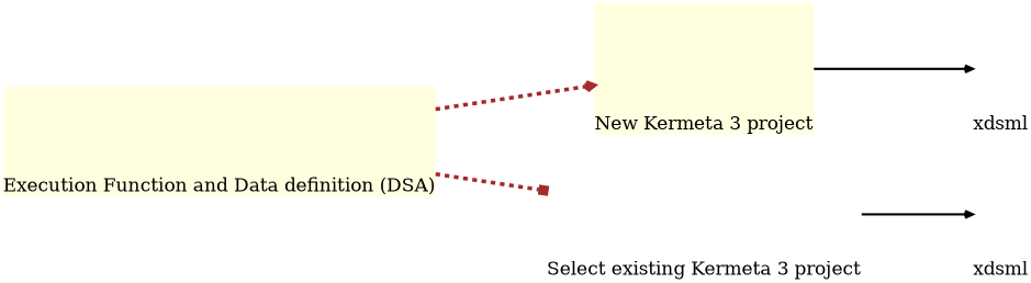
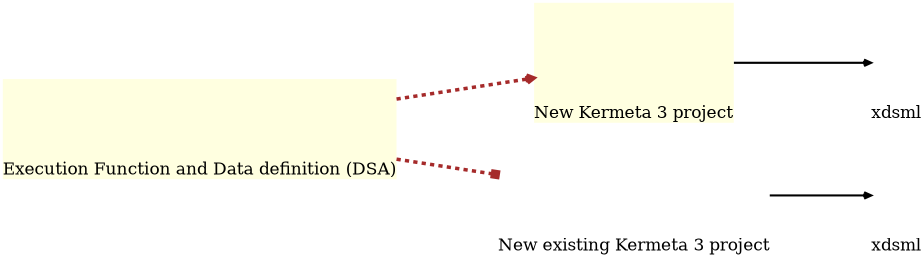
  digraph {
    rankdir=LR
    ranksep=2.0
    node [fillcolor=white fontsize=24 labelloc=b margin="0,1.0" shape=none style=filled]
    edge [arrowhead=vee color=brown style="dashed,setlinewidth(5)"]
    n1 [fillcolor=lightyellow label="Execution Function and Data definition (DSA)" margin="0,0.8"]
    n2 [fillcolor=lightyellow label="New Kermeta 3 project"]
-   n3 [label="Select existing Kermeta 3 project"]
+   n3 [label="New existing Kermeta 3 project"]
    n4 [label=xdsml]
    n5 [label=xdsml]
    n1 -> n2
    n1 -> n3 [arrowhead=box]
    n2 -> n4 [color=black style="setlinewidth(3)"]
    n3 -> n5 [color=black style="setlinewidth(3)"]
  }
